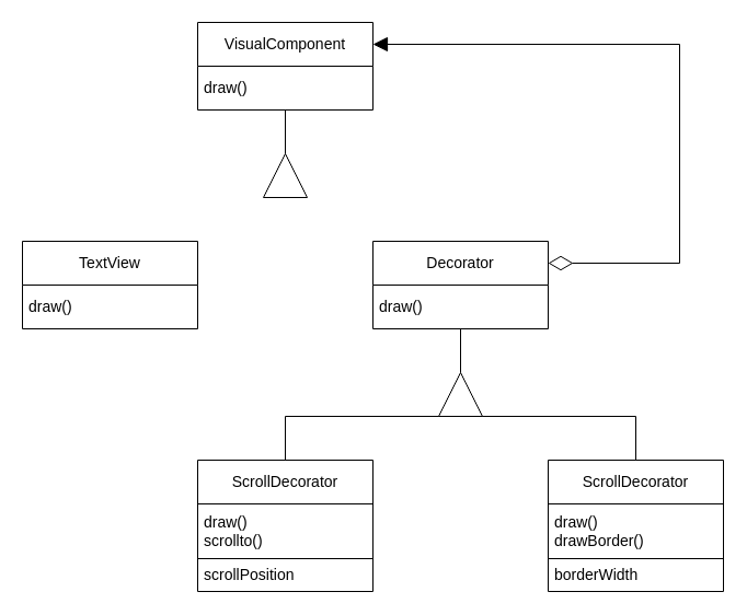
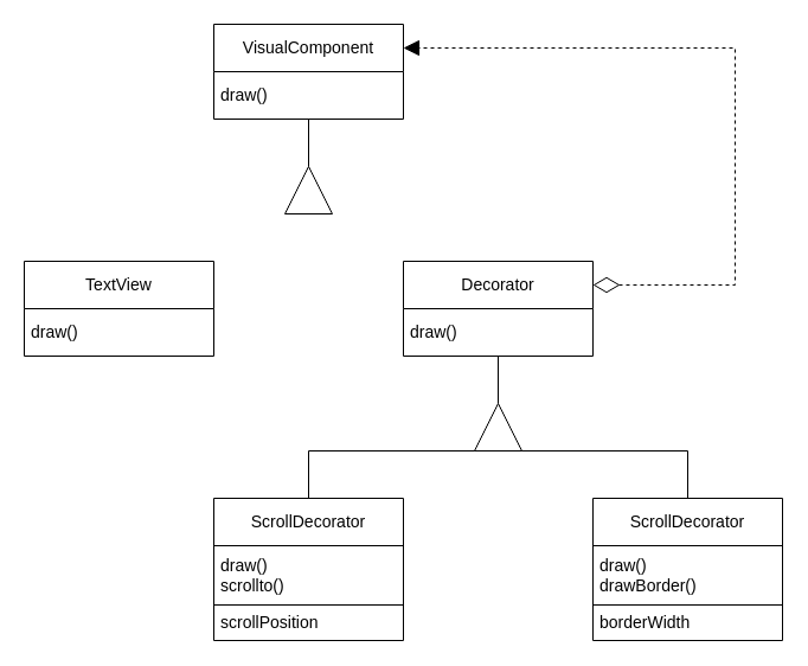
  <mxCell id="0" />
  <mxCell id="1" parent="0" />
  <mxCell id="2" value="VisualComponent" style="swimlane;fontStyle=0;childLayout=stackLayout;horizontal=1;startSize=40;horizontalStack=0;resizeParent=1;resizeParentMax=0;resizeLast=0;collapsible=1;marginBottom=0;whiteSpace=wrap;html=1;fontSize=14;" vertex="1" parent="1"><mxGeometry x="180" y="20" width="160" height="80" as="geometry" /></mxCell>
  <mxCell id="3" value="draw()" style="text;strokeColor=none;fillColor=none;align=left;verticalAlign=middle;spacingLeft=4;spacingRight=4;overflow=hidden;points=[[0,0.5],[1,0.5]];portConstraint=eastwest;rotatable=0;whiteSpace=wrap;html=1;fontSize=14;" vertex="1" parent="2"><mxGeometry y="40" width="160" height="40" as="geometry" /></mxCell>
  <mxCell id="4" value="TextView" style="swimlane;fontStyle=0;childLayout=stackLayout;horizontal=1;startSize=40;horizontalStack=0;resizeParent=1;resizeParentMax=0;resizeLast=0;collapsible=1;marginBottom=0;whiteSpace=wrap;html=1;fontSize=14;" vertex="1" parent="1"><mxGeometry y="220" width="160" height="80" as="geometry" x="20" /></mxCell>
  <mxCell id="5" value="draw()" style="text;strokeColor=none;fillColor=none;align=left;verticalAlign=middle;spacingLeft=4;spacingRight=4;overflow=hidden;points=[[0,0.5],[1,0.5]];portConstraint=eastwest;rotatable=0;whiteSpace=wrap;html=1;fontSize=14;" vertex="1" parent="4"><mxGeometry y="40" width="160" height="40" as="geometry" /></mxCell>
  <mxCell id="6" value="Decorator" style="swimlane;fontStyle=0;childLayout=stackLayout;horizontal=1;startSize=40;horizontalStack=0;resizeParent=1;resizeParentMax=0;resizeLast=0;collapsible=1;marginBottom=0;whiteSpace=wrap;html=1;fontSize=14;" vertex="1" parent="1"><mxGeometry x="340" y="220" width="160" height="80" as="geometry" /></mxCell>
  <mxCell id="7" value="draw()" style="text;strokeColor=none;fillColor=none;align=left;verticalAlign=middle;spacingLeft=4;spacingRight=4;overflow=hidden;points=[[0,0.5],[1,0.5]];portConstraint=eastwest;rotatable=0;whiteSpace=wrap;html=1;fontSize=14;" vertex="1" parent="6"><mxGeometry y="40" width="160" height="40" as="geometry" /></mxCell>
  <mxCell id="8" value="" style="triangle;whiteSpace=wrap;html=1;fontSize=14;rotation=-90;" vertex="1" parent="1"><mxGeometry x="240" y="140" width="40" height="40" as="geometry" /></mxCell>
  <mxCell id="9" value="" style="endArrow=none;html=1;rounded=0;fontSize=14;exitX=1;exitY=0.5;exitDx=0;exitDy=0;" edge="1" parent="1" source="8"><mxGeometry width="50" height="50" relative="1" as="geometry"><mxPoint x="220" y="370" as="sourcePoint" /><mxPoint x="260" y="100" as="targetPoint" /></mxGeometry></mxCell>
- <mxCell id="10" value="" style="endArrow=block;html=1;rounded=0;fontSize=14;entryX=1;entryY=0.25;entryDx=0;entryDy=0;exitX=1;exitY=0.25;exitDx=0;exitDy=0;startArrow=diamondThin;startFill=0;endSize=11;startSize=20;endFill=1;" edge="1" parent="1" source="6" target="2"><mxGeometry width="50" height="50" relative="1" as="geometry"><mxPoint x="610" y="310" as="sourcePoint" /><mxPoint x="660" y="260" as="targetPoint" /><Array as="points"><mxPoint x="620" y="240" /><mxPoint x="620" y="40" /></Array></mxGeometry></mxCell>
+ <mxCell id="10" value="" style="endArrow=block;html=1;rounded=0;fontSize=14;entryX=1;entryY=0.25;entryDx=0;entryDy=0;exitX=1;exitY=0.25;exitDx=0;exitDy=0;startArrow=diamondThin;startFill=0;endSize=11;startSize=20;endFill=1;dashed=1;" edge="1" parent="1" source="6" target="2"><mxGeometry width="50" height="50" relative="1" as="geometry"><mxPoint x="610" y="310" as="sourcePoint" /><mxPoint x="660" y="260" as="targetPoint" /><Array as="points"><mxPoint x="620" y="240" /><mxPoint x="620" y="40" /></Array></mxGeometry></mxCell>
  <mxCell id="11" value="" style="endArrow=none;html=1;fontSize=14;exitX=0.5;exitY=0;exitDx=0;exitDy=0;entryX=0.5;entryY=0;entryDx=0;entryDy=0;rounded=0;" edge="1" parent="1"><mxGeometry width="50" height="50" relative="1" as="geometry"><mxPoint x="260" y="420" as="sourcePoint" /><mxPoint x="580" y="420" as="targetPoint" /><Array as="points"><mxPoint x="260" y="380" /><mxPoint x="580" y="380" /></Array></mxGeometry></mxCell>
  <mxCell id="12" value="" style="triangle;whiteSpace=wrap;html=1;fontSize=14;rotation=-90;" vertex="1" parent="1"><mxGeometry x="400" y="340" width="40" height="40" as="geometry" /></mxCell>
  <mxCell id="13" value="" style="endArrow=none;html=1;rounded=0;fontSize=14;exitX=1;exitY=0.5;exitDx=0;exitDy=0;entryX=0.5;entryY=1.008;entryDx=0;entryDy=0;entryPerimeter=0;" edge="1" parent="1" source="12" target="7"><mxGeometry width="50" height="50" relative="1" as="geometry"><mxPoint x="380" y="590" as="sourcePoint" /><mxPoint x="420" y="320" as="targetPoint" /></mxGeometry></mxCell>
  <mxCell id="14" value="ScrollDecorator" style="swimlane;fontStyle=0;childLayout=stackLayout;horizontal=1;startSize=40;horizontalStack=0;resizeParent=1;resizeParentMax=0;resizeLast=0;collapsible=1;marginBottom=0;whiteSpace=wrap;html=1;fontSize=14;" vertex="1" parent="1"><mxGeometry x="180" y="420" width="160" height="120" as="geometry" /></mxCell>
  <mxCell id="15" value="draw()&lt;br&gt;scrollto()" style="text;strokeColor=default;fillColor=none;align=left;verticalAlign=middle;spacingLeft=4;spacingRight=4;overflow=hidden;points=[[0,0.5],[1,0.5]];portConstraint=eastwest;rotatable=0;whiteSpace=wrap;html=1;fontSize=14;" vertex="1" parent="14"><mxGeometry y="40" width="160" height="50" as="geometry" /></mxCell>
  <mxCell id="16" value="scrollPosition" style="text;strokeColor=none;fillColor=none;align=left;verticalAlign=middle;spacingLeft=4;spacingRight=4;overflow=hidden;points=[[0,0.5],[1,0.5]];portConstraint=eastwest;rotatable=0;whiteSpace=wrap;html=1;fontSize=14;" vertex="1" parent="14"><mxGeometry y="90" width="160" height="30" as="geometry" /></mxCell>
  <mxCell id="17" value="ScrollDecorator" style="swimlane;fontStyle=0;childLayout=stackLayout;horizontal=1;startSize=40;horizontalStack=0;resizeParent=1;resizeParentMax=0;resizeLast=0;collapsible=1;marginBottom=0;whiteSpace=wrap;html=1;fontSize=14;" vertex="1" parent="1"><mxGeometry x="500" y="420" width="160" height="120" as="geometry" /></mxCell>
  <mxCell id="18" value="draw()&lt;br&gt;drawBorder()" style="text;strokeColor=default;fillColor=none;align=left;verticalAlign=middle;spacingLeft=4;spacingRight=4;overflow=hidden;points=[[0,0.5],[1,0.5]];portConstraint=eastwest;rotatable=0;whiteSpace=wrap;html=1;fontSize=14;" vertex="1" parent="17"><mxGeometry y="40" width="160" height="50" as="geometry" /></mxCell>
  <mxCell id="19" value="borderWidth" style="text;strokeColor=none;fillColor=none;align=left;verticalAlign=middle;spacingLeft=4;spacingRight=4;overflow=hidden;points=[[0,0.5],[1,0.5]];portConstraint=eastwest;rotatable=0;whiteSpace=wrap;html=1;fontSize=14;" vertex="1" parent="17"><mxGeometry y="90" width="160" height="30" as="geometry" /></mxCell>
